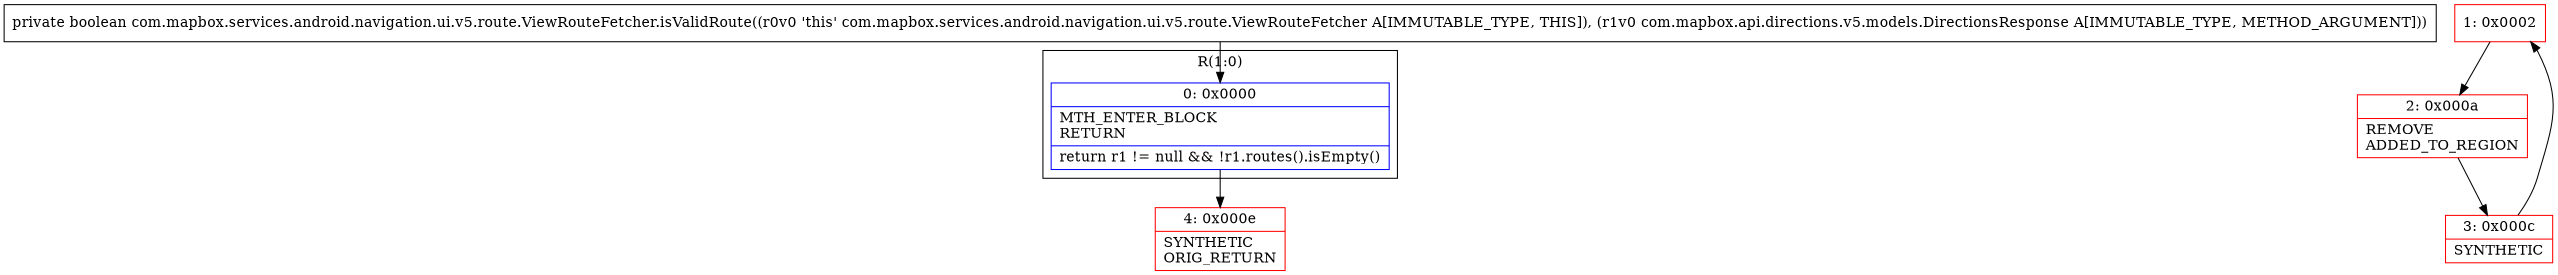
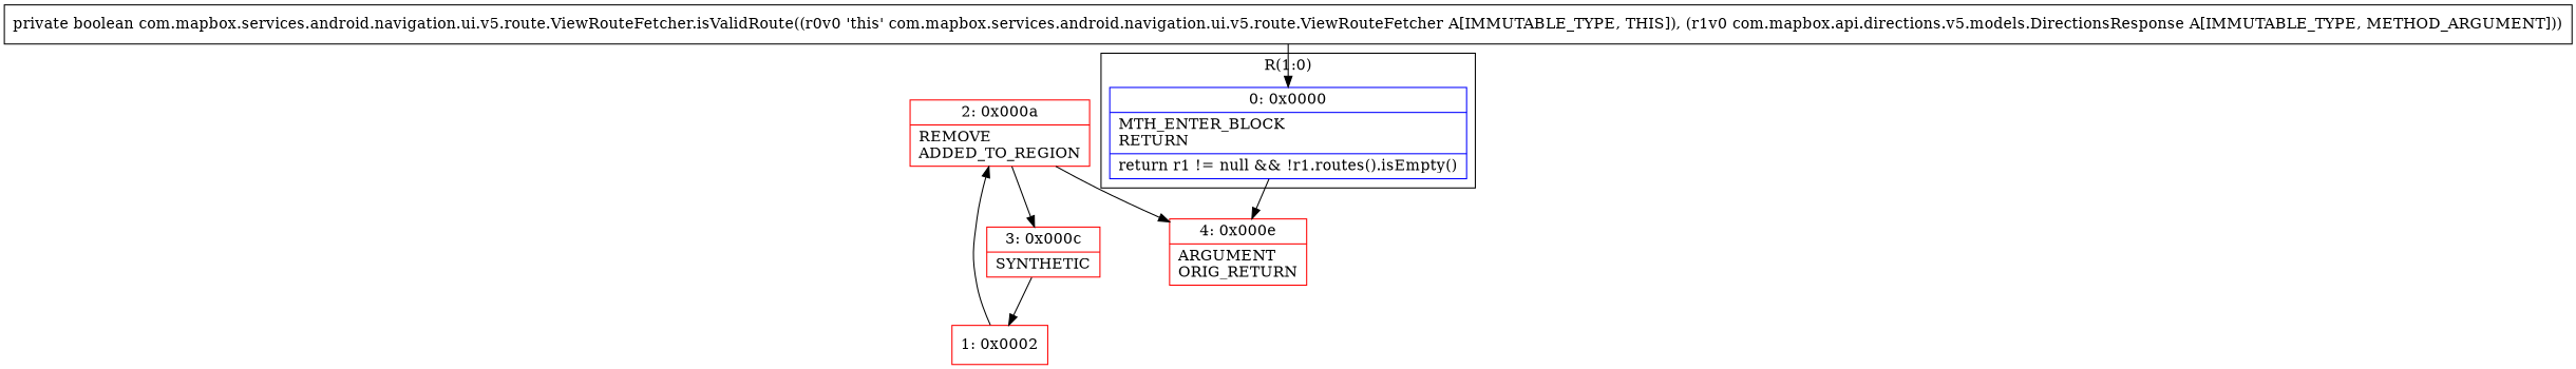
  digraph {
    node [color=red shape=record]
    n1 [color=blue label="{0\:\ 0x0000|MTH_ENTER_BLOCK\lRETURN\l|return r1 != null && !r1.routes().isEmpty()\l}"]
-   n2 [label="{4\:\ 0x000e|SYNTHETIC\lORIG_RETURN\l}"]
+   n2 [label="{4\:\ 0x000e|ARGUMENT\lORIG_RETURN\l}"]
    n3 [label="{1\:\ 0x0002}"]
    n4 [label="{2\:\ 0x000a|REMOVE\lADDED_TO_REGION\l}"]
    n5 [label="{3\:\ 0x000c|SYNTHETIC\l}"]
    n6 [label="{private boolean com.mapbox.services.android.navigation.ui.v5.route.ViewRouteFetcher.isValidRoute((r0v0 'this' com.mapbox.services.android.navigation.ui.v5.route.ViewRouteFetcher A[IMMUTABLE_TYPE, THIS]), (r1v0 com.mapbox.api.directions.v5.models.DirectionsResponse A[IMMUTABLE_TYPE, METHOD_ARGUMENT])) }" color=""]
    subgraph cluster_1 {
      label="R(1:0)"
      n1
    }
    n1 -> n2
    n3 -> n4
+   n4 -> n2
    n4 -> n5
    n5 -> n3
    n6 -> n1
  }
